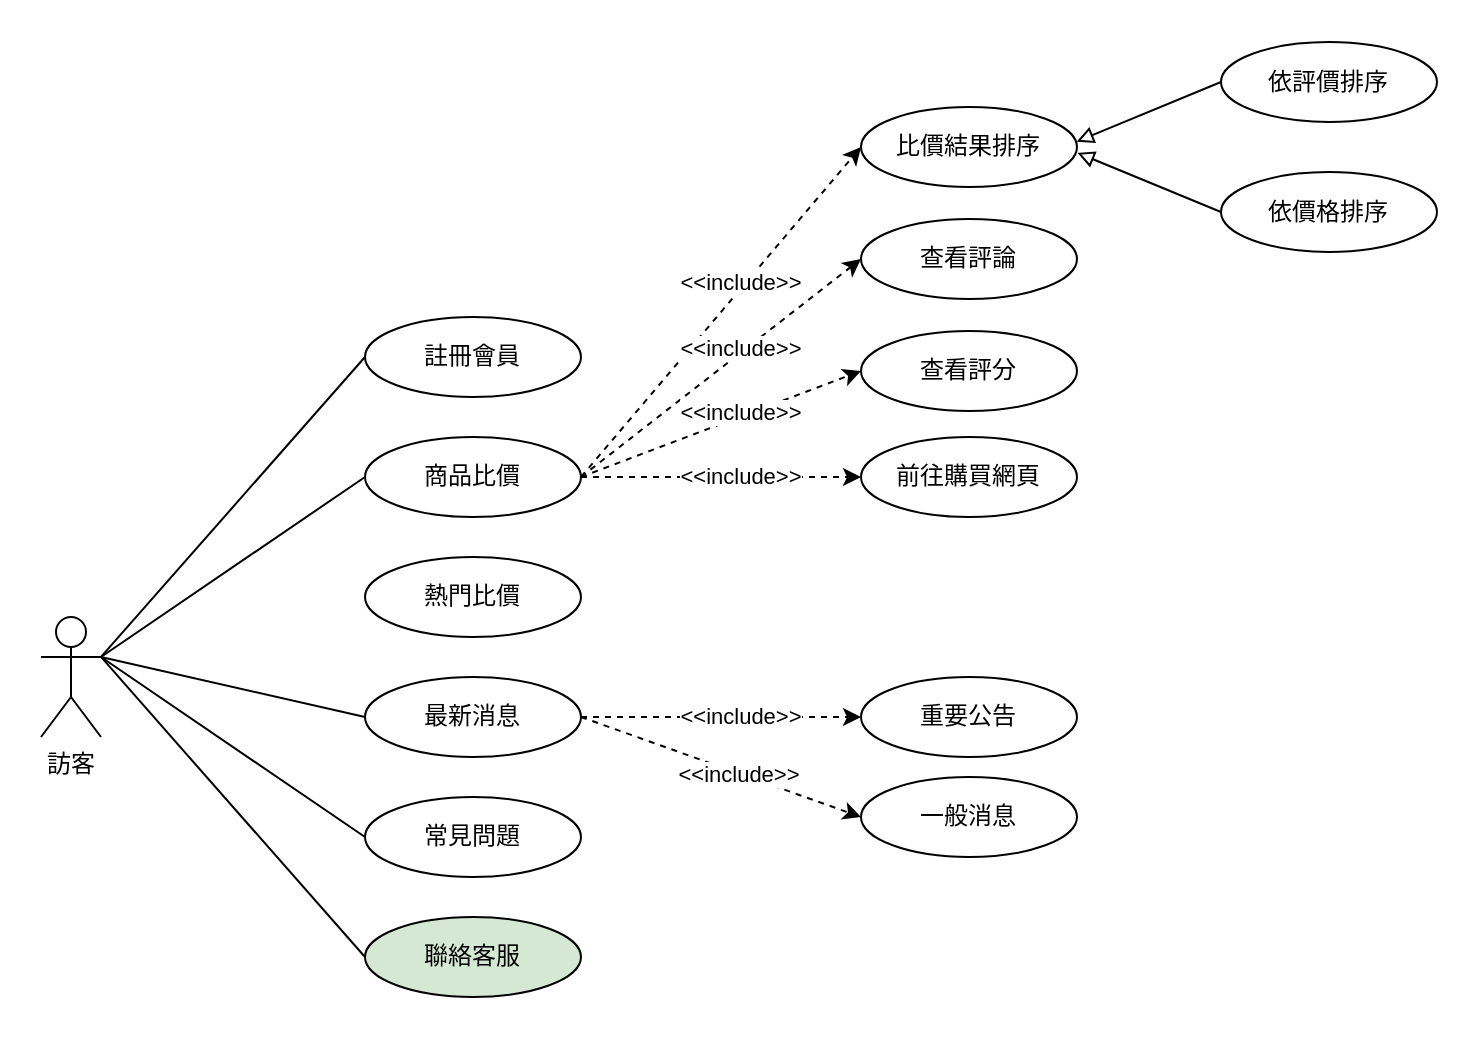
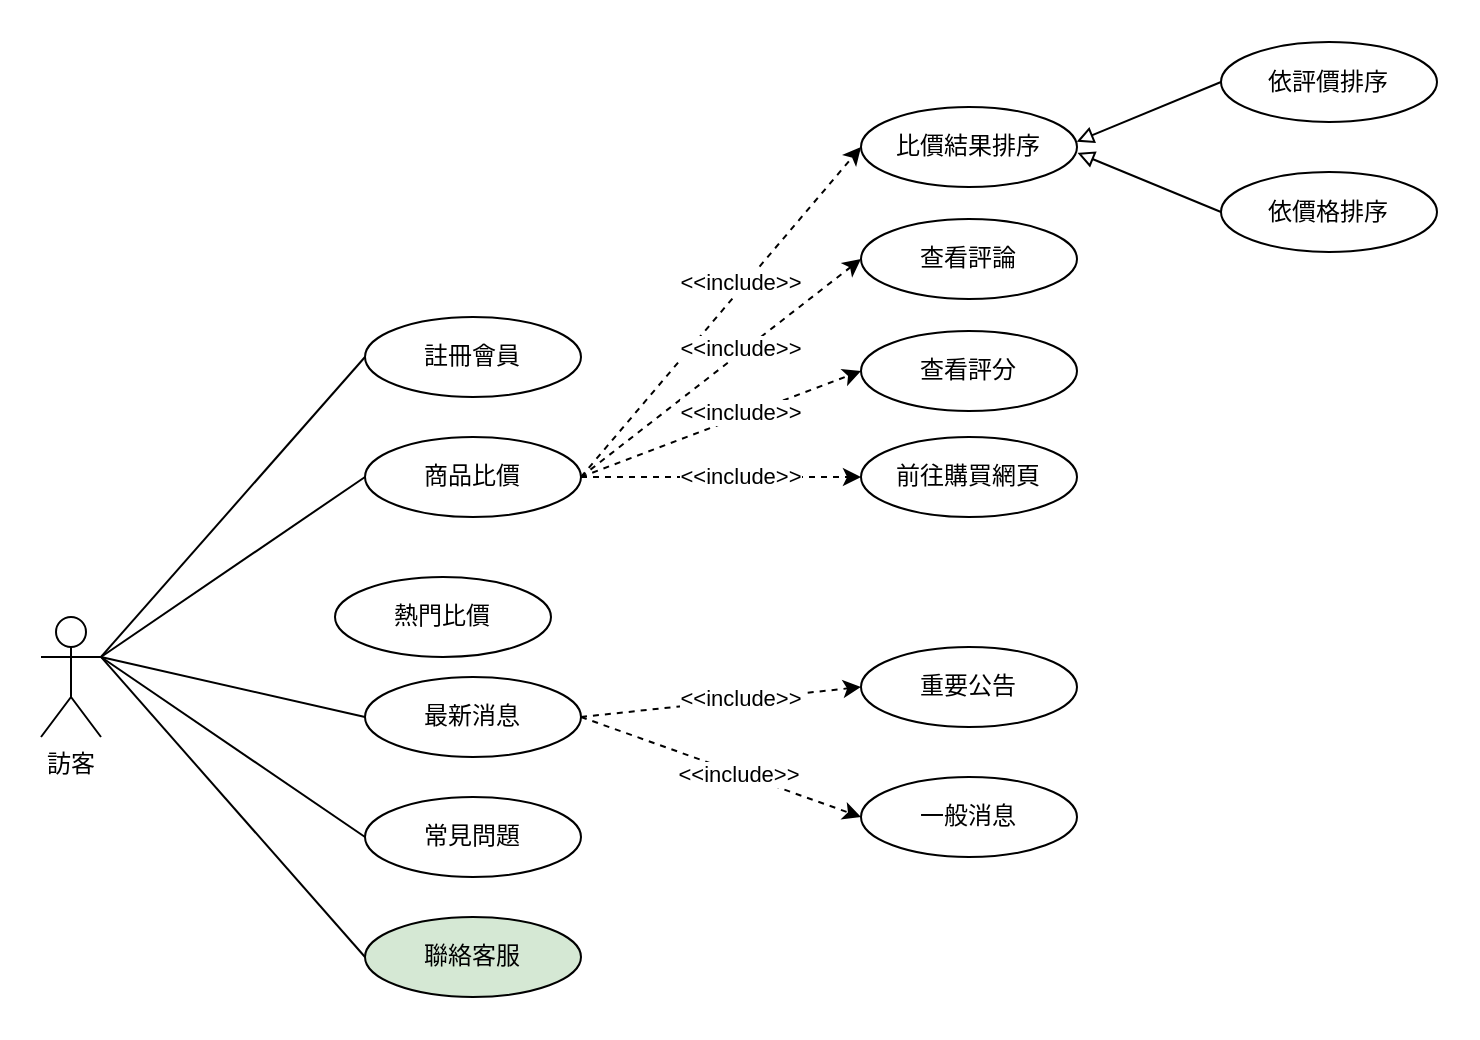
  <mxCell id="0" />
  <mxCell id="1" parent="0" />
  <mxCell id="2" value="訪客" style="shape=umlActor;verticalLabelPosition=bottom;verticalAlign=top;html=1;outlineConnect=0;" parent="1" vertex="1"><mxGeometry x="20" y="308" width="30" height="60" as="geometry" /></mxCell>
  <mxCell id="3" style="rounded=0;orthogonalLoop=1;jettySize=auto;html=1;exitX=1;exitY=0.333;exitDx=0;exitDy=0;exitPerimeter=0;entryX=0;entryY=0.5;entryDx=0;entryDy=0;endArrow=none;endFill=0;" parent="1" source="2" target="8" edge="1"><mxGeometry relative="1" as="geometry"><mxPoint x="40" y="168" as="sourcePoint" /><mxPoint x="192" y="28" as="targetPoint" /></mxGeometry></mxCell>
  <mxCell id="4" style="rounded=0;orthogonalLoop=1;jettySize=auto;html=1;exitX=1;exitY=0.333;exitDx=0;exitDy=0;exitPerimeter=0;entryX=0;entryY=0.5;entryDx=0;entryDy=0;endArrow=none;endFill=0;" parent="1" source="2" target="11" edge="1"><mxGeometry relative="1" as="geometry"><mxPoint x="40" y="168" as="sourcePoint" /><mxPoint x="192" y="83" as="targetPoint" /></mxGeometry></mxCell>
  <mxCell id="5" style="rounded=0;orthogonalLoop=1;jettySize=auto;html=1;exitX=1;exitY=0.333;exitDx=0;exitDy=0;exitPerimeter=0;entryX=0;entryY=0.5;entryDx=0;entryDy=0;endArrow=none;endFill=0;" parent="1" source="2" target="12" edge="1"><mxGeometry relative="1" as="geometry"><mxPoint x="40" y="168" as="sourcePoint" /><mxPoint x="192" y="143" as="targetPoint" /></mxGeometry></mxCell>
  <mxCell id="6" style="rounded=0;orthogonalLoop=1;jettySize=auto;html=1;entryX=0;entryY=0.5;entryDx=0;entryDy=0;endArrow=none;endFill=0;exitX=1;exitY=0.333;exitDx=0;exitDy=0;exitPerimeter=0;" parent="1" source="2" target="13" edge="1"><mxGeometry relative="1" as="geometry"><mxPoint x="30" y="158" as="sourcePoint" /><mxPoint x="192" y="203" as="targetPoint" /></mxGeometry></mxCell>
  <mxCell id="7" style="rounded=0;orthogonalLoop=1;jettySize=auto;html=1;entryX=0;entryY=0.5;entryDx=0;entryDy=0;endArrow=none;endFill=0;exitX=1;exitY=0.333;exitDx=0;exitDy=0;exitPerimeter=0;" parent="1" source="2" target="14" edge="1"><mxGeometry relative="1" as="geometry"><mxPoint x="40" y="168" as="sourcePoint" /><mxPoint x="192" y="263" as="targetPoint" /></mxGeometry></mxCell>
  <mxCell id="8" value="註冊會員" style="ellipse;whiteSpace=wrap;html=1;container=0;" parent="1" vertex="1"><mxGeometry x="182" y="158" width="108" height="40" as="geometry" /></mxCell>
  <mxCell id="9" style="rounded=0;orthogonalLoop=1;jettySize=auto;html=1;entryX=0;entryY=0.5;entryDx=0;entryDy=0;dashed=1;exitX=1;exitY=0.5;exitDx=0;exitDy=0;" parent="1" source="11" target="31" edge="1"><mxGeometry relative="1" as="geometry"><mxPoint x="430" y="73" as="targetPoint" /></mxGeometry></mxCell>
  <mxCell id="10" value="&amp;lt;&amp;lt;include&amp;gt;&amp;gt;" style="edgeLabel;html=1;align=center;verticalAlign=middle;resizable=0;points=[];rotation=0;container=0;" parent="9" vertex="1" connectable="0"><mxGeometry x="0.175" relative="1" as="geometry"><mxPoint x="-3" y="-1" as="offset" /></mxGeometry></mxCell>
  <mxCell id="11" value="商品比價" style="ellipse;whiteSpace=wrap;html=1;container=0;" parent="1" vertex="1"><mxGeometry x="182" y="218" width="108" height="40" as="geometry" /></mxCell>
  <mxCell id="12" value="最新消息" style="ellipse;whiteSpace=wrap;html=1;container=0;" parent="1" vertex="1"><mxGeometry x="182" y="338" width="108" height="40" as="geometry" /></mxCell>
  <mxCell id="13" value="常見問題" style="ellipse;whiteSpace=wrap;html=1;container=0;" parent="1" vertex="1"><mxGeometry x="182" y="398" width="108" height="40" as="geometry" /></mxCell>
  <mxCell id="14" value="聯絡客服" style="ellipse;whiteSpace=wrap;html=1;container=0;fillColor=#d5e8d4;" parent="1" vertex="1"><mxGeometry x="182" y="458" width="108" height="40" as="geometry" /></mxCell>
- <mxCell id="15" value="熱門比價" style="ellipse;whiteSpace=wrap;html=1;container=0;" parent="1" vertex="1"><mxGeometry x="182" y="278" width="108" height="40" as="geometry" /></mxCell>
+ <mxCell id="15" value="熱門比價" style="ellipse;whiteSpace=wrap;html=1;container=0;" parent="1" vertex="1"><mxGeometry x="167" y="288" width="108" height="40" as="geometry" /></mxCell>
  <mxCell id="16" style="rounded=0;orthogonalLoop=1;jettySize=auto;html=1;entryX=0;entryY=0.5;entryDx=0;entryDy=0;dashed=1;exitX=1;exitY=0.5;exitDx=0;exitDy=0;" parent="1" source="12" target="18" edge="1"><mxGeometry relative="1" as="geometry"><mxPoint x="310" y="388" as="sourcePoint" /></mxGeometry></mxCell>
  <mxCell id="17" value="&amp;lt;&amp;lt;include&amp;gt;&amp;gt;" style="edgeLabel;html=1;align=center;verticalAlign=middle;resizable=0;points=[];rotation=0;container=0;" parent="16" vertex="1" connectable="0"><mxGeometry x="0.175" relative="1" as="geometry"><mxPoint x="-3" y="-1" as="offset" /></mxGeometry></mxCell>
- <mxCell id="18" value="重要公告" style="ellipse;whiteSpace=wrap;html=1;container=0;" parent="1" vertex="1"><mxGeometry x="430" y="338" width="108" height="40" as="geometry" /></mxCell>
+ <mxCell id="18" value="重要公告" style="ellipse;whiteSpace=wrap;html=1;container=0;" parent="1" vertex="1"><mxGeometry x="430" y="323" width="108" height="40" as="geometry" /></mxCell>
  <mxCell id="19" style="rounded=0;orthogonalLoop=1;jettySize=auto;html=1;entryX=0;entryY=0.5;entryDx=0;entryDy=0;dashed=1;exitX=1;exitY=0.5;exitDx=0;exitDy=0;" parent="1" source="12" target="21" edge="1"><mxGeometry relative="1" as="geometry"><mxPoint x="300" y="423" as="sourcePoint" /></mxGeometry></mxCell>
  <mxCell id="20" value="&amp;lt;&amp;lt;include&amp;gt;&amp;gt;" style="edgeLabel;html=1;align=center;verticalAlign=middle;resizable=0;points=[];rotation=0;container=0;" parent="19" vertex="1" connectable="0"><mxGeometry x="0.175" relative="1" as="geometry"><mxPoint x="-3" y="-1" as="offset" /></mxGeometry></mxCell>
  <mxCell id="21" value="一般消息" style="ellipse;whiteSpace=wrap;html=1;container=0;" parent="1" vertex="1"><mxGeometry x="430" y="388" width="108" height="40" as="geometry" /></mxCell>
  <mxCell id="22" style="rounded=0;orthogonalLoop=1;jettySize=auto;html=1;entryX=0;entryY=0.5;entryDx=0;entryDy=0;dashed=1;exitX=1;exitY=0.5;exitDx=0;exitDy=0;" parent="1" source="11" target="24" edge="1"><mxGeometry relative="1" as="geometry"><mxPoint x="290" y="241" as="sourcePoint" /></mxGeometry></mxCell>
  <mxCell id="23" value="&amp;lt;&amp;lt;include&amp;gt;&amp;gt;" style="edgeLabel;html=1;align=center;verticalAlign=middle;resizable=0;points=[];rotation=0;container=0;" parent="22" vertex="1" connectable="0"><mxGeometry x="0.175" relative="1" as="geometry"><mxPoint x="-3" y="-1" as="offset" /></mxGeometry></mxCell>
  <mxCell id="24" value="查看評論" style="ellipse;whiteSpace=wrap;html=1;container=0;" parent="1" vertex="1"><mxGeometry x="430" y="109" width="108" height="40" as="geometry" /></mxCell>
  <mxCell id="25" value="前往購買網頁" style="ellipse;whiteSpace=wrap;html=1;container=0;" parent="1" vertex="1"><mxGeometry x="430" y="218" width="108" height="40" as="geometry" /></mxCell>
  <mxCell id="26" style="rounded=0;orthogonalLoop=1;jettySize=auto;html=1;entryX=0;entryY=0.5;entryDx=0;entryDy=0;dashed=1;exitX=1;exitY=0.5;exitDx=0;exitDy=0;" parent="1" source="11" target="25" edge="1"><mxGeometry relative="1" as="geometry"><mxPoint x="300" y="191" as="sourcePoint" /><mxPoint x="440" y="211" as="targetPoint" /></mxGeometry></mxCell>
  <mxCell id="27" value="&amp;lt;&amp;lt;include&amp;gt;&amp;gt;" style="edgeLabel;html=1;align=center;verticalAlign=middle;resizable=0;points=[];rotation=0;container=0;" parent="26" vertex="1" connectable="0"><mxGeometry x="0.175" relative="1" as="geometry"><mxPoint x="-3" y="-1" as="offset" /></mxGeometry></mxCell>
  <mxCell id="28" value="查看評分" style="ellipse;whiteSpace=wrap;html=1;container=0;" parent="1" vertex="1"><mxGeometry x="430" y="165" width="108" height="40" as="geometry" /></mxCell>
  <mxCell id="29" style="rounded=0;orthogonalLoop=1;jettySize=auto;html=1;entryX=0;entryY=0.5;entryDx=0;entryDy=0;dashed=1;exitX=1;exitY=0.5;exitDx=0;exitDy=0;" parent="1" source="11" target="28" edge="1"><mxGeometry relative="1" as="geometry"><mxPoint x="300" y="248" as="sourcePoint" /><mxPoint x="440" y="248" as="targetPoint" /></mxGeometry></mxCell>
  <mxCell id="30" value="&amp;lt;&amp;lt;include&amp;gt;&amp;gt;" style="edgeLabel;html=1;align=center;verticalAlign=middle;resizable=0;points=[];rotation=0;container=0;" parent="29" vertex="1" connectable="0"><mxGeometry x="0.175" relative="1" as="geometry"><mxPoint x="-3" y="-1" as="offset" /></mxGeometry></mxCell>
  <mxCell id="31" value="比價結果排序" style="ellipse;whiteSpace=wrap;html=1;container=0;" vertex="1" parent="1"><mxGeometry x="430" y="53" width="108" height="40" as="geometry" /></mxCell>
  <mxCell id="32" style="rounded=0;orthogonalLoop=1;jettySize=auto;html=1;exitX=0;exitY=0.5;exitDx=0;exitDy=0;entryX=0.999;entryY=0.433;entryDx=0;entryDy=0;endArrow=block;endFill=0;entryPerimeter=0;" edge="1" parent="1" source="33" target="31"><mxGeometry relative="1" as="geometry" /></mxCell>
  <mxCell id="33" value="依評價排序" style="ellipse;whiteSpace=wrap;html=1;container=0;" vertex="1" parent="1"><mxGeometry x="610" y="20.5" width="108" height="40" as="geometry" /></mxCell>
  <mxCell id="34" value="依價格排序" style="ellipse;whiteSpace=wrap;html=1;container=0;" vertex="1" parent="1"><mxGeometry x="610" y="85.5" width="108" height="40" as="geometry" /></mxCell>
  <mxCell id="35" style="rounded=0;orthogonalLoop=1;jettySize=auto;html=1;exitX=0;exitY=0.5;exitDx=0;exitDy=0;endArrow=block;endFill=0;entryX=1.002;entryY=0.573;entryDx=0;entryDy=0;entryPerimeter=0;" edge="1" parent="1" source="34" target="31"><mxGeometry relative="1" as="geometry"><mxPoint x="630" y="271" as="sourcePoint" /><mxPoint x="530" y="308" as="targetPoint" /></mxGeometry></mxCell>
